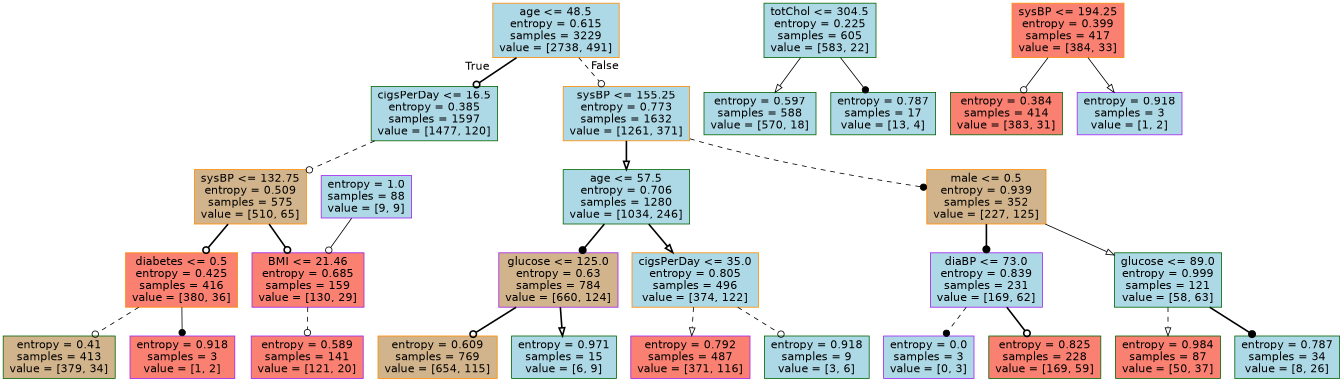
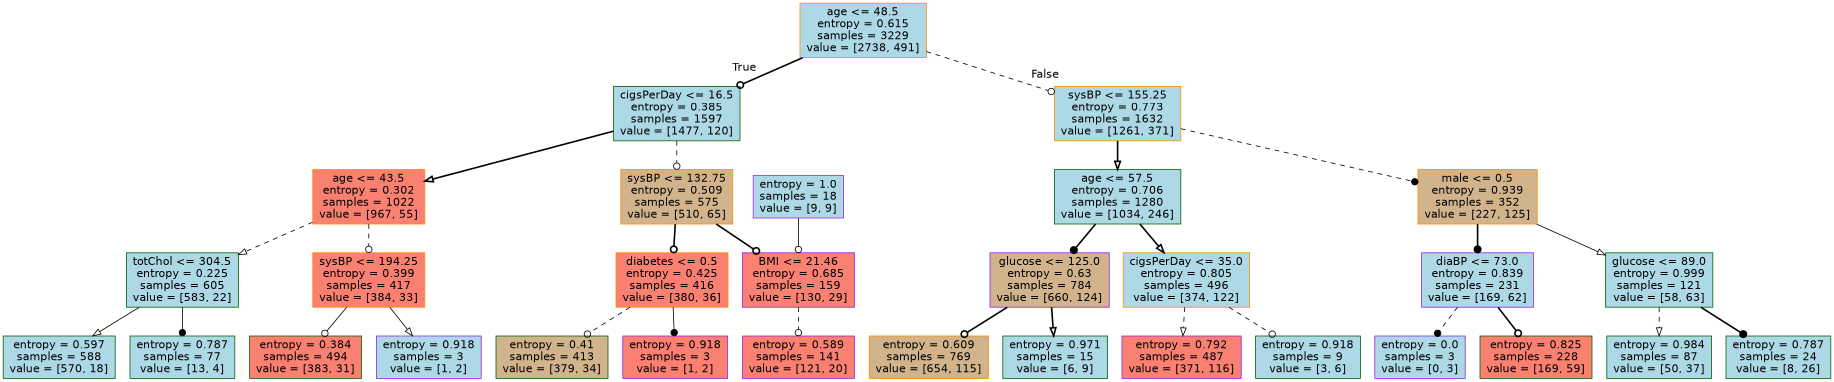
  digraph {
    node [color=darkgreen fillcolor=lightblue fontname=helvetica shape=box style=filled]
    edge [arrowhead=odot fontname=helvetica style=bold]
    n1 [color=darkorange label="age <= 48.5\nentropy = 0.615\nsamples = 3229\nvalue = [2738, 491]"]
    n2 [label="cigsPerDay <= 16.5\nentropy = 0.385\nsamples = 1597\nvalue = [1477, 120]"]
    n3 [color=darkorange label="sysBP <= 155.25\nentropy = 0.773\nsamples = 1632\nvalue = [1261, 371]"]
+   n4 [color=darkorange fillcolor=salmon label="age <= 43.5\nentropy = 0.302\nsamples = 1022\nvalue = [967, 55]"]
    n5 [color=darkorange fillcolor=tan label="sysBP <= 132.75\nentropy = 0.509\nsamples = 575\nvalue = [510, 65]"]
    n6 [label="age <= 57.5\nentropy = 0.706\nsamples = 1280\nvalue = [1034, 246]"]
    n7 [color=darkorange fillcolor=tan label="male <= 0.5\nentropy = 0.939\nsamples = 352\nvalue = [227, 125]"]
    n8 [label="totChol <= 304.5\nentropy = 0.225\nsamples = 605\nvalue = [583, 22]"]
    n9 [color=darkorange fillcolor=salmon label="sysBP <= 194.25\nentropy = 0.399\nsamples = 417\nvalue = [384, 33]"]
    n10 [color=darkorange fillcolor=salmon label="diabetes <= 0.5\nentropy = 0.425\nsamples = 416\nvalue = [380, 36]"]
    n11 [color=purple fillcolor=salmon label="BMI <= 21.46\nentropy = 0.685\nsamples = 159\nvalue = [130, 29]"]
    n12 [label="entropy = 0.597\nsamples = 588\nvalue = [570, 18]"]
-   n13 [label="entropy = 0.787\nsamples = 17\nvalue = [13, 4]"]
-   n14 [fillcolor=salmon label="entropy = 0.384\nsamples = 414\nvalue = [383, 31]"]
+   n13 [label="entropy = 0.787\nsamples = 77\nvalue = [13, 4]"]
+   n14 [fillcolor=salmon label="entropy = 0.384\nsamples = 494\nvalue = [383, 31]"]
    n15 [color=purple label="entropy = 0.918\nsamples = 3\nvalue = [1, 2]"]
    n16 [fillcolor=tan label="entropy = 0.41\nsamples = 413\nvalue = [379, 34]"]
    n17 [color=purple fillcolor=salmon label="entropy = 0.918\nsamples = 3\nvalue = [1, 2]"]
    n18 [color=purple fillcolor=salmon label="entropy = 0.589\nsamples = 141\nvalue = [121, 20]"]
-   n19 [color=purple label="entropy = 1.0\nsamples = 88\nvalue = [9, 9]"]
+   n19 [color=purple label="entropy = 1.0\nsamples = 18\nvalue = [9, 9]"]
    n20 [color=purple fillcolor=tan label="glucose <= 125.0\nentropy = 0.63\nsamples = 784\nvalue = [660, 124]"]
    n21 [color=darkorange label="cigsPerDay <= 35.0\nentropy = 0.805\nsamples = 496\nvalue = [374, 122]"]
    n22 [color=purple label="diaBP <= 73.0\nentropy = 0.839\nsamples = 231\nvalue = [169, 62]"]
    n23 [label="glucose <= 89.0\nentropy = 0.999\nsamples = 121\nvalue = [58, 63]"]
    n24 [color=darkorange fillcolor=tan label="entropy = 0.609\nsamples = 769\nvalue = [654, 115]"]
    n25 [label="entropy = 0.971\nsamples = 15\nvalue = [6, 9]"]
    n26 [color=purple fillcolor=salmon label="entropy = 0.792\nsamples = 487\nvalue = [371, 116]"]
    n27 [label="entropy = 0.918\nsamples = 9\nvalue = [3, 6]"]
    n28 [color=purple label="entropy = 0.0\nsamples = 3\nvalue = [0, 3]"]
    n29 [fillcolor=salmon label="entropy = 0.825\nsamples = 228\nvalue = [169, 59]"]
-   n30 [fillcolor=salmon label="entropy = 0.984\nsamples = 87\nvalue = [50, 37]"]
-   n31 [label="entropy = 0.787\nsamples = 34\nvalue = [8, 26]"]
+   n30 [label="entropy = 0.984\nsamples = 87\nvalue = [50, 37]"]
+   n31 [label="entropy = 0.787\nsamples = 24\nvalue = [8, 26]"]
    n1 -> n2 [headlabel=True labelangle=45 labeldistance=2.5]
    n1 -> n3 [headlabel=False labelangle=-45 labeldistance=2.5 style=dashed]
+   n2 -> n4 [arrowhead=onormal]
    n2 -> n5 [style=dashed]
    n3 -> n6 [arrowhead=onormal]
    n3 -> n7 [arrowhead=dot style=dashed]
+   n4 -> n8 [arrowhead=onormal style=dashed]
+   n4 -> n9 [style=dashed]
    n5 -> n10
    n5 -> n11
    n6 -> n20 [arrowhead=dot]
    n6 -> n21 [arrowhead=onormal]
    n7 -> n22 [arrowhead=dot]
    n7 -> n23 [arrowhead=onormal style=solid]
    n8 -> n12 [arrowhead=onormal style=solid]
    n8 -> n13 [arrowhead=dot style=solid]
    n9 -> n14 [style=solid]
    n9 -> n15 [arrowhead=onormal style=solid]
    n10 -> n16 [style=dashed]
    n10 -> n17 [arrowhead=dot style=solid]
    n11 -> n18 [style=dashed]
    n19 -> n11 [style=solid]
    n20 -> n24
    n20 -> n25 [arrowhead=onormal]
    n21 -> n26 [arrowhead=onormal style=dashed]
    n21 -> n27 [style=dashed]
    n22 -> n28 [arrowhead=dot style=dashed]
    n22 -> n29
    n23 -> n30 [arrowhead=onormal style=dashed]
    n23 -> n31 [arrowhead=dot]
  }
